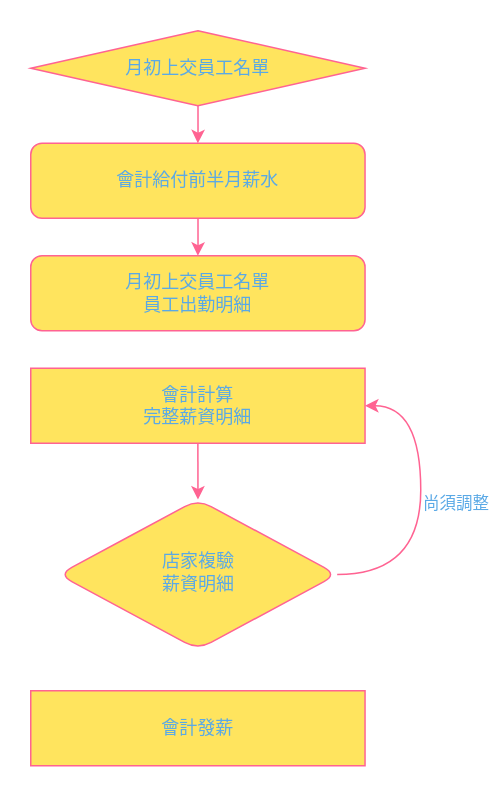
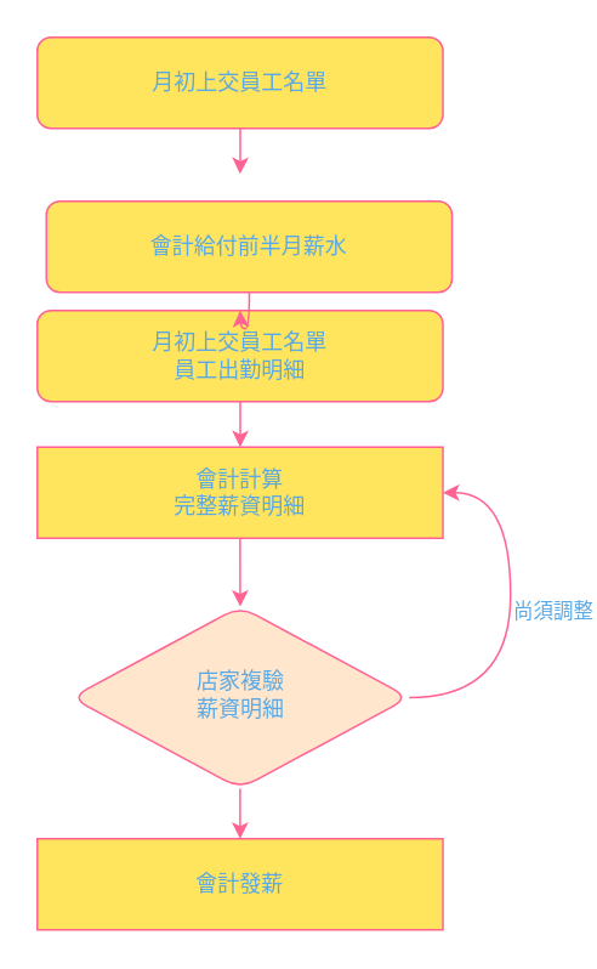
  <mxCell id="0" />
  <mxCell id="1" parent="0" />
  <mxCell id="2" value="" style="group;fontColor=#5AA9E6;rounded=1;" parent="1" vertex="1" connectable="0"><mxGeometry x="20" y="20" width="260" height="490" as="geometry" /></mxCell>
  <mxCell id="3" value="" style="edgeStyle=orthogonalEdgeStyle;orthogonalLoop=1;jettySize=auto;html=1;strokeColor=#FF6392;fontColor=#5AA9E6;curved=1;" parent="2" source="4" edge="1"><mxGeometry relative="1" as="geometry"><mxPoint x="111.429" y="75.0" as="targetPoint" /></mxGeometry></mxCell>
- <mxCell id="4" value="月初上交員工名單" style="rhombus;whiteSpace=wrap;html=1;fontSize=12;glass=0;strokeWidth=1;shadow=0;fillColor=#FFE45E;strokeColor=#FF6392;fontColor=#5AA9E6;" parent="2" vertex="1"><mxGeometry width="222.857" height="50.0" as="geometry" /></mxCell>
+ <mxCell id="4" value="月初上交員工名單" style="whiteSpace=wrap;html=1;fontSize=12;glass=0;strokeWidth=1;shadow=0;fillColor=#FFE45E;strokeColor=#FF6392;fontColor=#5AA9E6;rounded=1;" parent="2" vertex="1"><mxGeometry width="222.857" height="50.0" as="geometry" /></mxCell>
  <mxCell id="5" value="月初上交員工名單&lt;br&gt;員工出勤明細" style="whiteSpace=wrap;html=1;fontSize=12;glass=0;strokeWidth=1;shadow=0;fillColor=#FFE45E;strokeColor=#FF6392;fontColor=#5AA9E6;rounded=1;" parent="2" vertex="1"><mxGeometry y="150.0" width="222.857" height="50.0" as="geometry" /></mxCell>
- <mxCell id="6" value="店家複驗&lt;br&gt;薪資明細" style="rhombus;whiteSpace=wrap;html=1;shadow=0;fontFamily=Helvetica;fontSize=12;align=center;strokeWidth=1;spacing=6;spacingTop=-4;fillColor=#FFE45E;strokeColor=#FF6392;fontColor=#5AA9E6;rounded=1;" parent="2" vertex="1"><mxGeometry x="18.571" y="312.5" width="185.714" height="100.0" as="geometry" /></mxCell>
+ <mxCell id="6" value="店家複驗&lt;br&gt;薪資明細" style="rhombus;whiteSpace=wrap;html=1;shadow=0;fontFamily=Helvetica;fontSize=12;align=center;strokeWidth=1;spacing=6;spacingTop=-4;fillColor=#ffe6cc;strokeColor=#FF6392;fontColor=#5AA9E6;rounded=1;" parent="2" vertex="1"><mxGeometry x="18.571" y="312.5" width="185.714" height="100.0" as="geometry" /></mxCell>
  <mxCell id="7" value="會計發薪" style="whiteSpace=wrap;html=1;fontSize=12;glass=0;strokeWidth=1;shadow=0;fillColor=#FFE45E;strokeColor=#FF6392;fontColor=#5AA9E6;rounded=0;" parent="2" vertex="1"><mxGeometry y="440.0" width="222.857" height="50.0" as="geometry" /></mxCell>
+ <mxCell id="8" style="edgeStyle=orthogonalEdgeStyle;orthogonalLoop=1;jettySize=auto;html=1;exitX=0.5;exitY=1;exitDx=0;exitDy=0;entryX=0.5;entryY=0;entryDx=0;entryDy=0;align=left;strokeColor=#FF6392;fontColor=#5AA9E6;curved=1;" parent="2" source="6" target="7" edge="1"><mxGeometry relative="1" as="geometry" /></mxCell>
  <mxCell id="9" value="" style="edgeStyle=orthogonalEdgeStyle;orthogonalLoop=1;jettySize=auto;html=1;strokeColor=#FF6392;fontColor=#5AA9E6;curved=1;" parent="2" source="10" edge="1"><mxGeometry relative="1" as="geometry"><mxPoint x="111.429" y="150.0" as="targetPoint" /></mxGeometry></mxCell>
- <mxCell id="10" value="會計給付前半月薪水" style="whiteSpace=wrap;html=1;fontSize=12;glass=0;strokeWidth=1;shadow=0;fillColor=#FFE45E;strokeColor=#FF6392;fontColor=#5AA9E6;rounded=1;" parent="2" vertex="1"><mxGeometry y="75.0" width="222.857" height="50.0" as="geometry" /></mxCell>
+ <mxCell id="10" value="會計給付前半月薪水" style="whiteSpace=wrap;html=1;fontSize=12;glass=0;strokeWidth=1;shadow=0;fillColor=#FFE45E;strokeColor=#FF6392;fontColor=#5AA9E6;rounded=1;" parent="2" vertex="1"><mxGeometry x="5" y="90" width="222.857" height="50.0" as="geometry" /></mxCell>
  <mxCell id="11" style="edgeStyle=orthogonalEdgeStyle;orthogonalLoop=1;jettySize=auto;html=1;exitX=0.5;exitY=1;exitDx=0;exitDy=0;strokeColor=#FF6392;fontColor=#5AA9E6;curved=1;" parent="2" source="12" target="6" edge="1"><mxGeometry relative="1" as="geometry"><mxPoint x="111.429" y="300.0" as="targetPoint" /></mxGeometry></mxCell>
  <mxCell id="12" value="會計計算&lt;br&gt;完整薪資明細" style="whiteSpace=wrap;html=1;fontSize=12;glass=0;strokeWidth=1;shadow=0;fillColor=#FFE45E;strokeColor=#FF6392;fontColor=#5AA9E6;rounded=0;" parent="2" vertex="1"><mxGeometry y="225.0" width="222.857" height="50.0" as="geometry" /></mxCell>
+ <mxCell id="13" value="" style="edgeStyle=orthogonalEdgeStyle;orthogonalLoop=1;jettySize=auto;html=1;entryX=0.5;entryY=0;entryDx=0;entryDy=0;strokeColor=#FF6392;fontColor=#5AA9E6;curved=1;" parent="2" source="5" target="12" edge="1"><mxGeometry relative="1" as="geometry"><mxPoint x="111.429" y="237.5" as="targetPoint" /></mxGeometry></mxCell>
  <mxCell id="14" value="尚須調整" style="edgeStyle=orthogonalEdgeStyle;orthogonalLoop=1;jettySize=auto;html=1;entryX=1;entryY=0.5;entryDx=0;entryDy=0;align=left;exitX=1;exitY=0.5;exitDx=0;exitDy=0;strokeColor=#FF6392;fontColor=#5AA9E6;curved=1;" parent="2" source="6" target="12" edge="1"><mxGeometry relative="1" as="geometry"><Array as="points"><mxPoint x="260" y="362.5" /><mxPoint x="260" y="250.0" /></Array></mxGeometry></mxCell>
